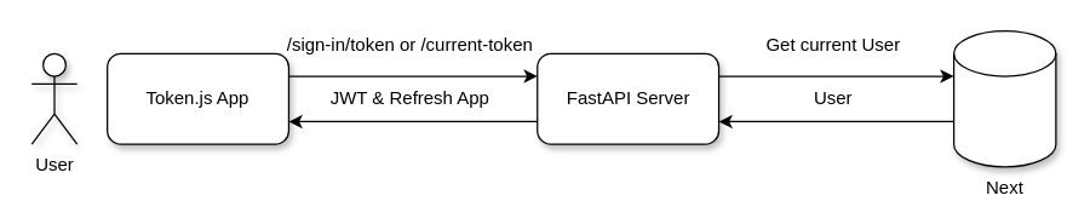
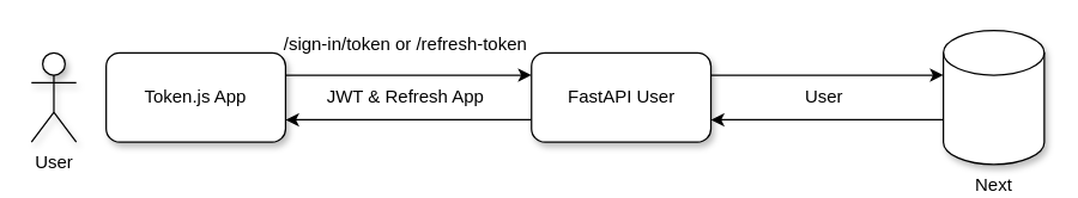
  <mxCell id="0" />
  <mxCell id="1" parent="0" />
  <mxCell id="2" style="edgeStyle=orthogonalEdgeStyle;html=1;exitX=1;exitY=0.25;exitDx=0;exitDy=0;entryX=0;entryY=0.25;entryDx=0;entryDy=0;" parent="1" source="3" target="6" edge="1"><mxGeometry relative="1" as="geometry"><mxPoint x="270" y="50" as="targetPoint" /></mxGeometry></mxCell>
  <mxCell id="3" value="Token.js App" style="whiteSpace=wrap;html=1;rounded=1;shadow=1;glass=0;sketch=0;gradientColor=none;" parent="1" vertex="1"><mxGeometry x="70" y="35" width="120" height="60" as="geometry" /></mxCell>
  <mxCell id="4" style="edgeStyle=orthogonalEdgeStyle;html=1;exitX=0;exitY=0.75;exitDx=0;exitDy=0;entryX=1;entryY=0.75;entryDx=0;entryDy=0;" parent="1" source="6" target="3" edge="1"><mxGeometry relative="1" as="geometry" /></mxCell>
  <mxCell id="5" style="edgeStyle=orthogonalEdgeStyle;html=1;exitX=1;exitY=0.25;exitDx=0;exitDy=0;entryX=0;entryY=0;entryDx=0;entryDy=30;entryPerimeter=0;" parent="1" source="6" target="8" edge="1"><mxGeometry relative="1" as="geometry" /></mxCell>
- <mxCell id="6" value="FastAPI Server" style="whiteSpace=wrap;html=1;rounded=1;shadow=1;glass=0;sketch=0;gradientColor=none;" parent="1" vertex="1"><mxGeometry x="354.5" y="35" width="120" height="60" as="geometry" /></mxCell>
+ <mxCell id="6" value="FastAPI User" style="whiteSpace=wrap;html=1;rounded=1;shadow=1;glass=0;sketch=0;gradientColor=none;" parent="1" vertex="1"><mxGeometry x="354.5" y="35" width="120" height="60" as="geometry" /></mxCell>
  <mxCell id="7" style="edgeStyle=orthogonalEdgeStyle;html=1;exitX=0;exitY=0;exitDx=0;exitDy=60;exitPerimeter=0;entryX=1;entryY=0.75;entryDx=0;entryDy=0;" parent="1" source="8" target="6" edge="1"><mxGeometry relative="1" as="geometry" /></mxCell>
  <mxCell id="8" value="Next" style="shape=cylinder3;whiteSpace=wrap;html=1;boundedLbl=1;backgroundOutline=1;size=15;rounded=1;shadow=1;glass=0;sketch=0;gradientColor=none;fontSize=12;labelPosition=center;verticalLabelPosition=bottom;align=center;verticalAlign=top;" parent="1" vertex="1"><mxGeometry x="630" y="20" width="67.5" height="90" as="geometry" /></mxCell>
  <mxCell id="9" value="User" style="shape=umlActor;verticalLabelPosition=bottom;verticalAlign=top;html=1;outlineConnect=0;rounded=1;shadow=1;glass=0;sketch=0;gradientColor=none;" parent="1" vertex="1"><mxGeometry x="20" y="35" width="30" height="60" as="geometry" /></mxCell>
- <mxCell id="10" value="/sign-in/token or /current-token" style="text;html=1;align=center;verticalAlign=middle;resizable=0;points=[];autosize=1;strokeColor=none;fillColor=none;fontSize=12;" parent="1" vertex="1"><mxGeometry x="180" y="20" width="180" height="20" as="geometry" /></mxCell>
+ <mxCell id="10" value="/sign-in/token or /refresh-token" style="text;html=1;align=center;verticalAlign=middle;resizable=0;points=[];autosize=1;strokeColor=none;fillColor=none;fontSize=12;" parent="1" vertex="1"><mxGeometry x="180" y="20" width="180" height="20" as="geometry" /></mxCell>
  <mxCell id="11" value="JWT &amp;amp; Refresh App" style="text;html=1;align=center;verticalAlign=middle;resizable=0;points=[];autosize=1;strokeColor=none;fillColor=none;fontSize=12;" parent="1" vertex="1"><mxGeometry x="205" y="55" width="130" height="20" as="geometry" /></mxCell>
- <mxCell id="12" value="Get current User" style="text;html=1;align=center;verticalAlign=middle;resizable=0;points=[];autosize=1;strokeColor=none;fillColor=none;fontSize=12;" parent="1" vertex="1"><mxGeometry x="500" y="20" width="100" height="20" as="geometry" /></mxCell>
  <mxCell id="13" value="User" style="text;html=1;align=center;verticalAlign=middle;resizable=0;points=[];autosize=1;strokeColor=none;fillColor=none;fontSize=12;" parent="1" vertex="1"><mxGeometry x="530" y="55" width="40" height="20" as="geometry" /></mxCell>
